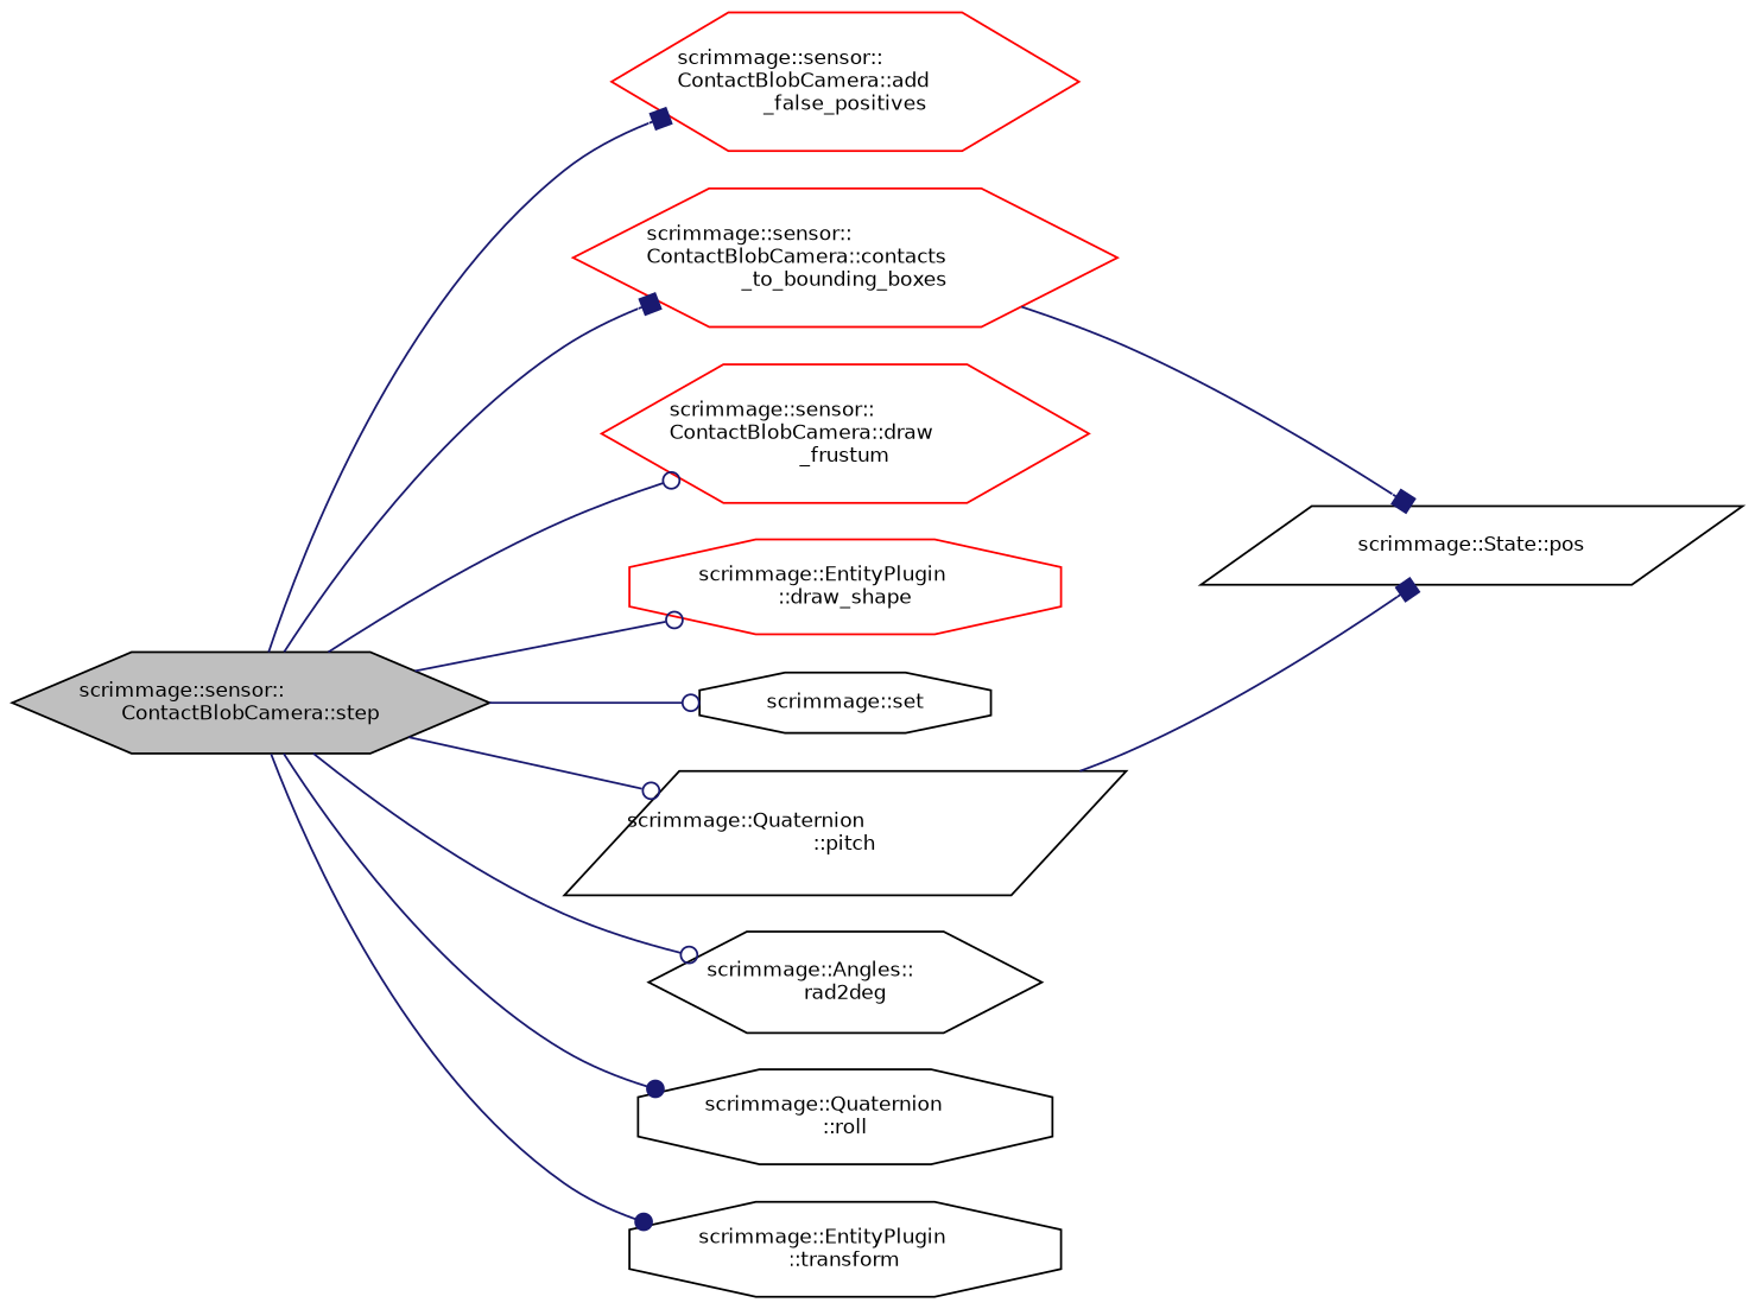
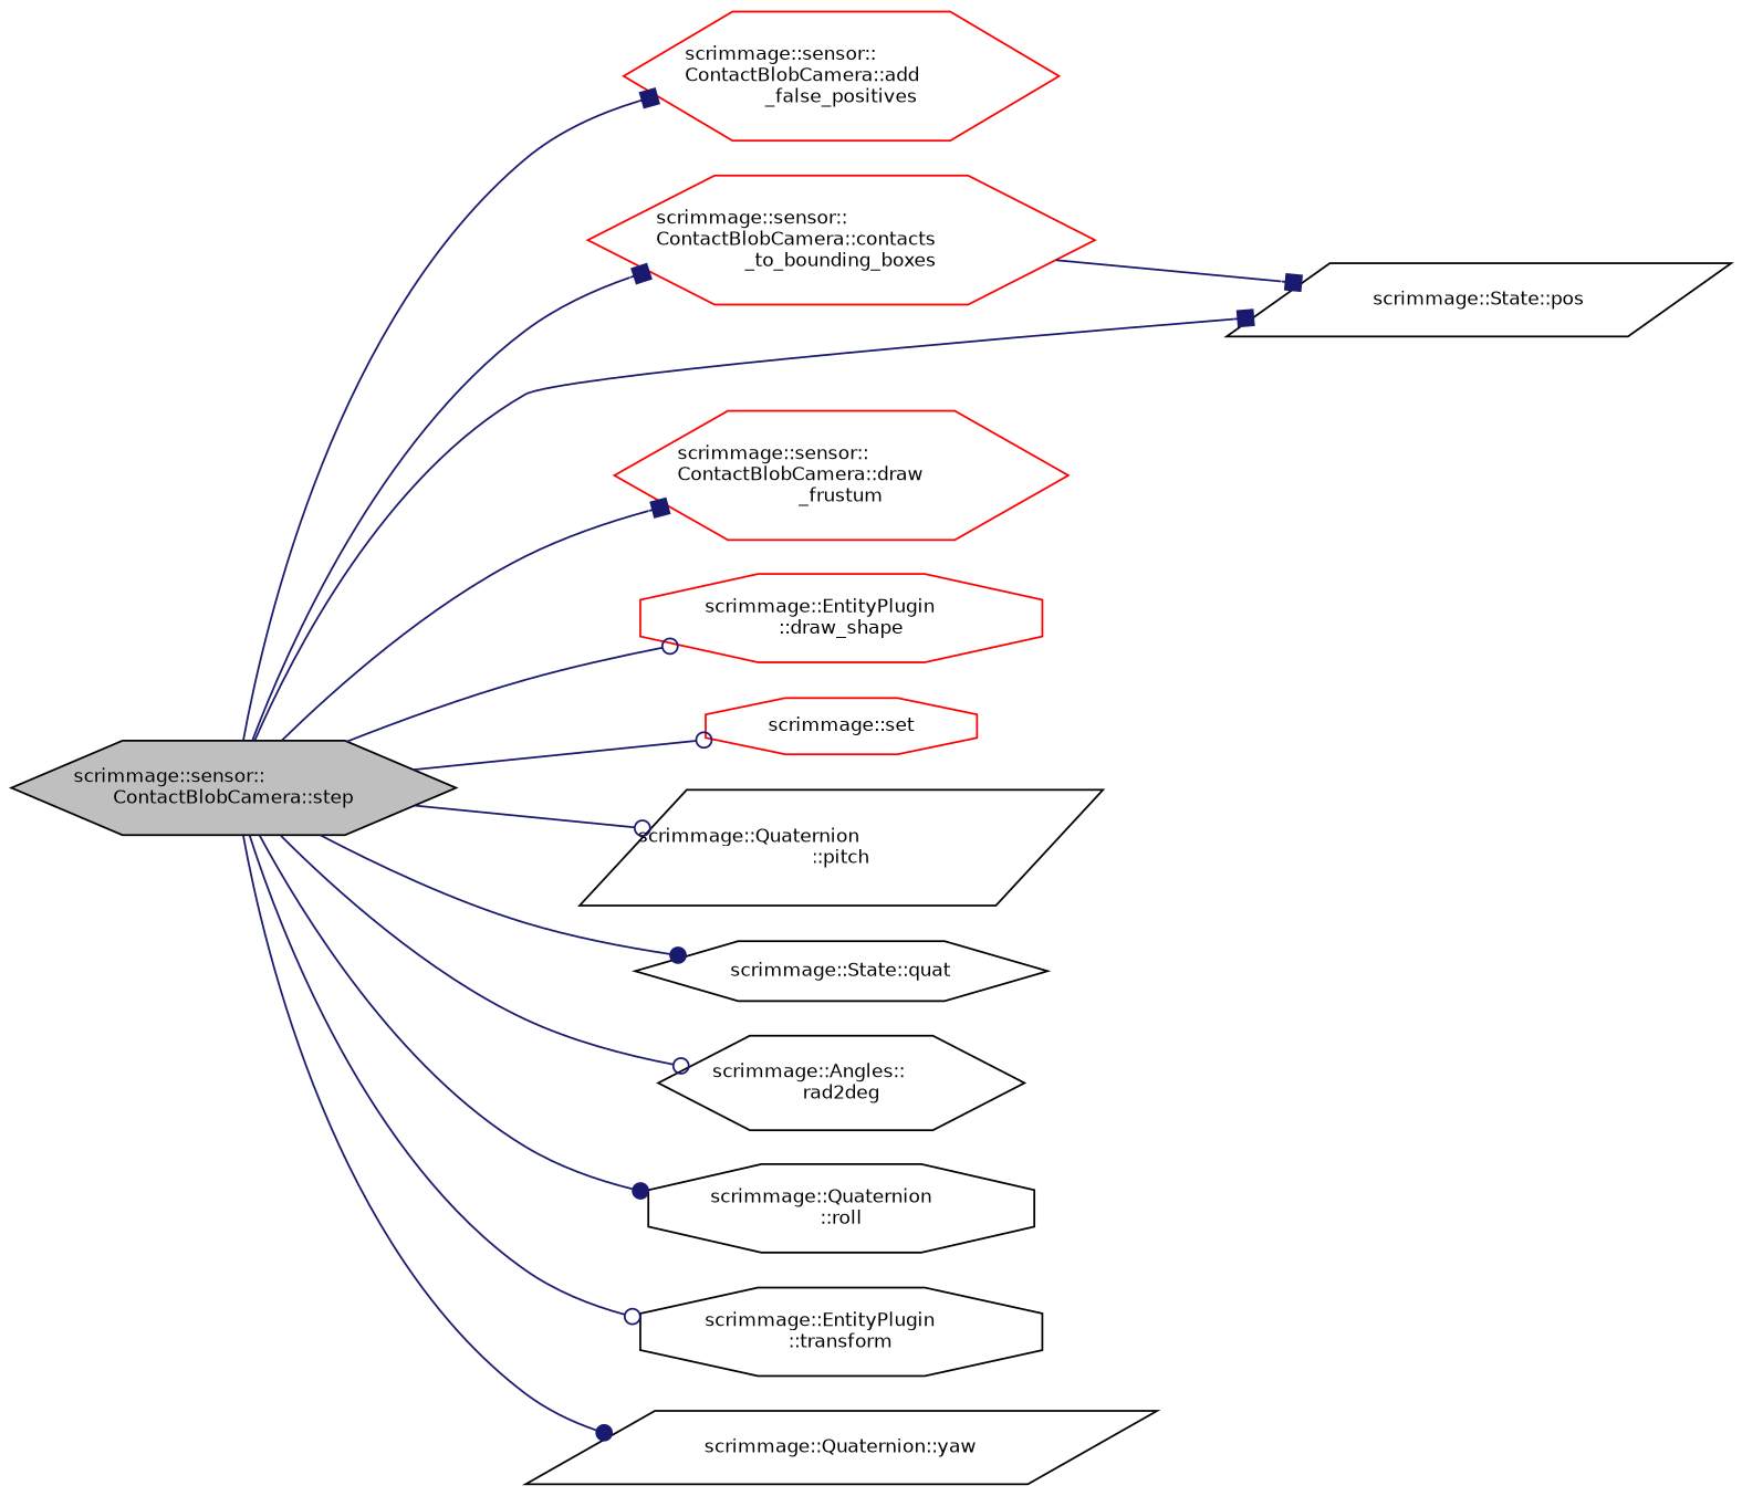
  digraph {
    rankdir=LR
    node [color=black fillcolor=white fontname=Helvetica fontsize=10 shape=hexagon style=filled]
    edge [arrowhead=odot color=midnightblue fontname=Helvetica fontsize=10 labelfontname=Helvetica labelfontsize=10 style=solid]
    n1 [fillcolor=grey75 fontcolor=black height=0.2 label="scrimmage::sensor::\lContactBlobCamera::step" width=0.4]
    n2 [color=red height=0.2 label="scrimmage::sensor::\lContactBlobCamera::add\l_false_positives" width=0.4]
    n3 [color=red height=0.2 label="scrimmage::sensor::\lContactBlobCamera::contacts\l_to_bounding_boxes" width=0.4]
    n4 [height=0.2 label="scrimmage::State::pos" shape=parallelogram width=0.4]
    n5 [color=red height=0.2 label="scrimmage::sensor::\lContactBlobCamera::draw\l_frustum" width=0.4]
    n6 [color=red height=0.2 label="scrimmage::EntityPlugin\l::draw_shape" shape=octagon width=0.4]
-   n7 [height=0.2 label="scrimmage::set" shape=octagon width=0.4]
+   n7 [color=red height=0.2 label="scrimmage::set" shape=octagon width=0.4]
    n8 [height=0.2 label="scrimmage::Quaternion\l::pitch" shape=parallelogram width=0.4]
+   n9 [height=0.2 label="scrimmage::State::quat" width=0.4]
    n10 [height=0.2 label="scrimmage::Angles::\lrad2deg" width=0.4]
    n11 [height=0.2 label="scrimmage::Quaternion\l::roll" shape=octagon width=0.4]
    n12 [height=0.2 label="scrimmage::EntityPlugin\l::transform" shape=octagon width=0.4]
+   n13 [height=0.2 label="scrimmage::Quaternion::yaw" shape=parallelogram width=0.4]
    n1 -> n2 [arrowhead=box]
    n1 -> n3 [arrowhead=box]
-   n8 -> n4 [arrowhead=box]
-   n1 -> n5
+   n1 -> n4 [arrowhead=box]
+   n1 -> n5 [arrowhead=box]
    n1 -> n6
    n1 -> n7
    n1 -> n8
+   n1 -> n9 [arrowhead=dot]
    n1 -> n10
    n1 -> n11 [arrowhead=dot]
-   n1 -> n12 [arrowhead=dot]
+   n1 -> n12
+   n1 -> n13 [arrowhead=dot]
    n3 -> n4 [arrowhead=box]
  }
